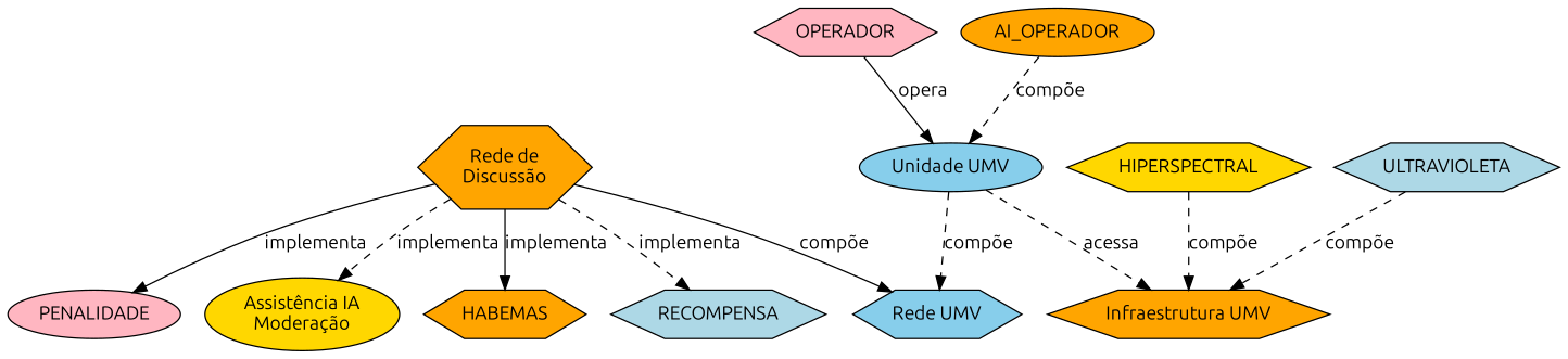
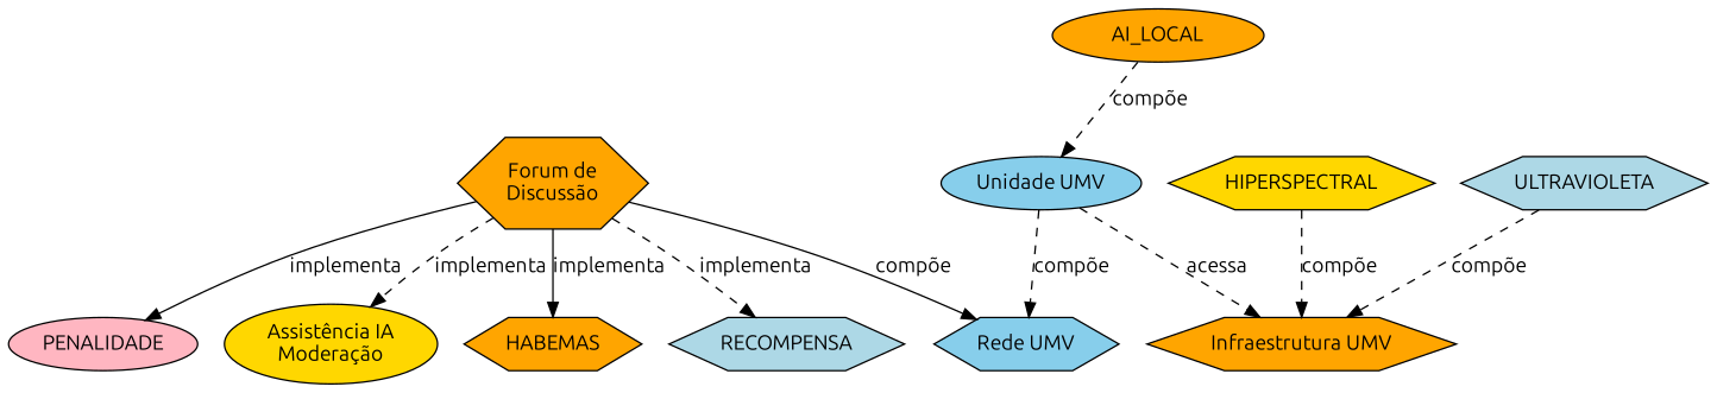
  digraph {
    fontname=Ubuntu
    node [fillcolor=orange fontname=Ubuntu shape=hexagon style=filled]
    edge [fontname=Ubuntu style=dashed]
-   n1 [label="Rede de\nDiscussão"]
+   n1 [label="Forum de\nDiscussão"]
    n2 [fillcolor=gold label="Assistência IA\nModeração" shape=ellipse]
    n3 [fillcolor=skyblue label="Rede UMV"]
    HABEMAS
    RECOMPENSA [fillcolor=lightblue]
    PENALIDADE [fillcolor=lightpink shape=ellipse]
    n7 [fillcolor=skyblue label="Unidade UMV" shape=ellipse]
    n8 [label="Infraestrutura UMV"]
-   OPERADOR [fillcolor=lightpink]
-   AI_LOCAL [shape=ellipse label=AI_OPERADOR]
+   AI_LOCAL [shape=ellipse]
    HIPERSPECTRAL [fillcolor=gold]
    ULTRAVIOLETA [fillcolor=lightblue]
    n1 -> n2 [label=implementa]
    n1 -> n3 [label="compõe" style=solid]
    n1 -> HABEMAS [label=implementa style=solid]
    n1 -> RECOMPENSA [label=implementa]
    n1 -> PENALIDADE [label=implementa style=solid]
    n7 -> n3 [label="compõe"]
    n7 -> n8 [label=acessa]
-   OPERADOR -> n7 [label=opera style=solid]
    AI_LOCAL -> n7 [label="compõe"]
    HIPERSPECTRAL -> n8 [label="compõe"]
    ULTRAVIOLETA -> n8 [label="compõe"]
  }
